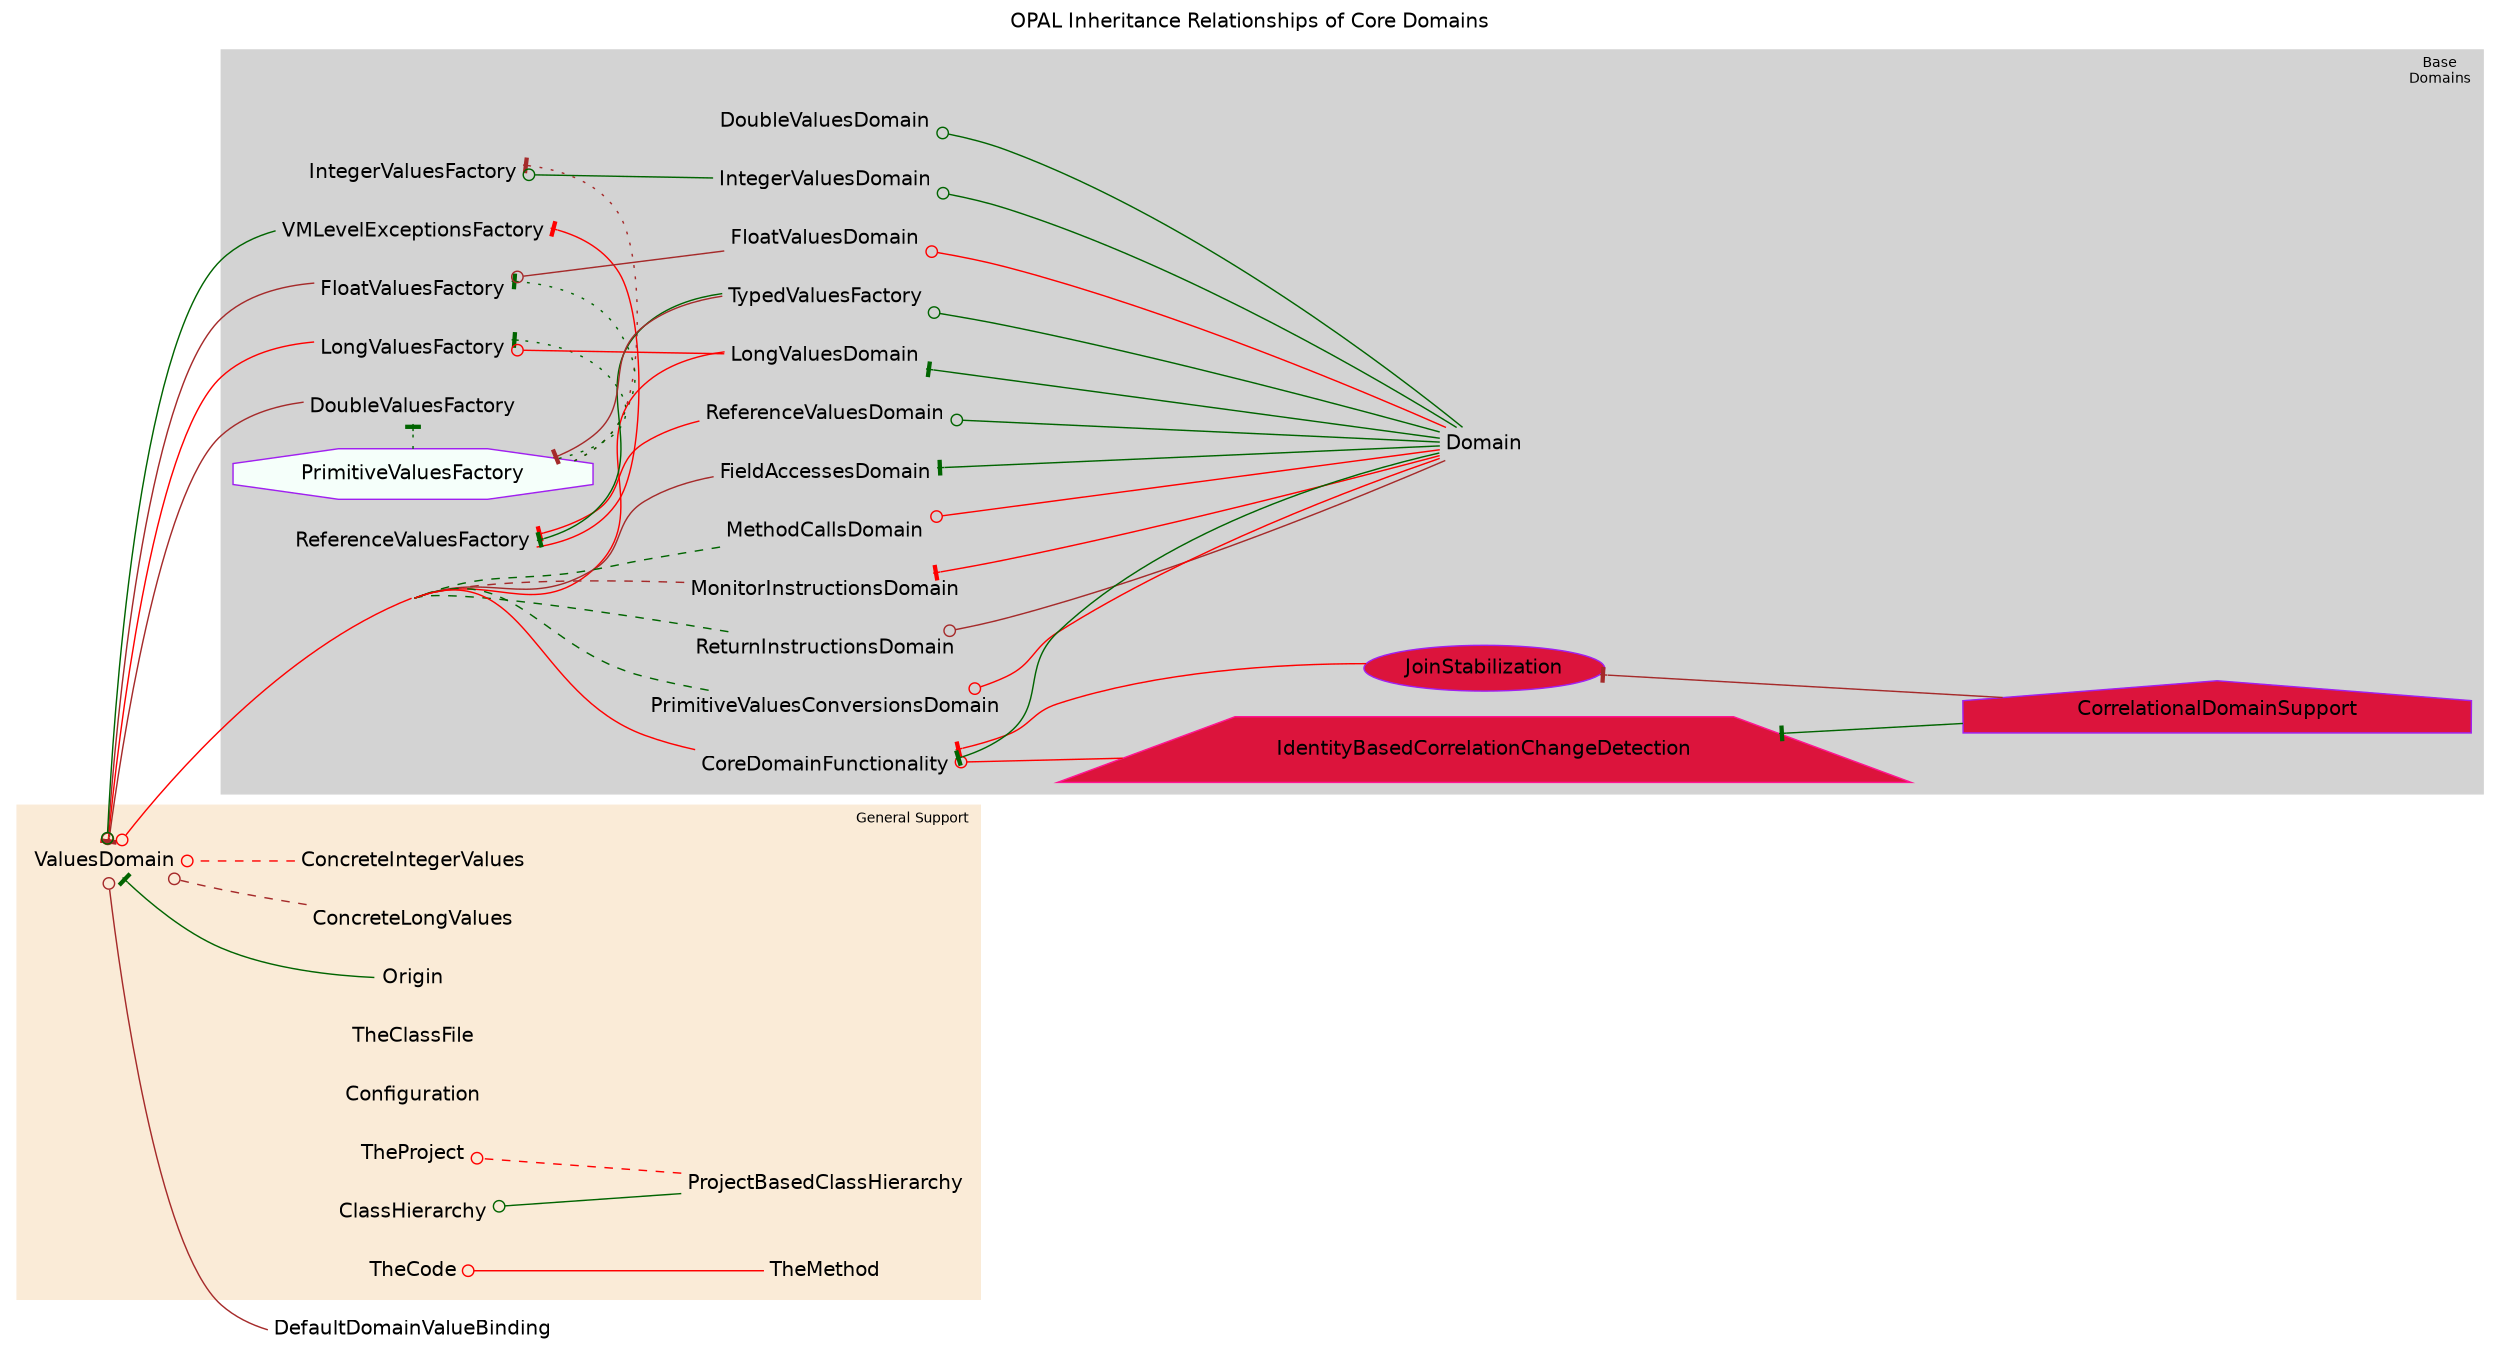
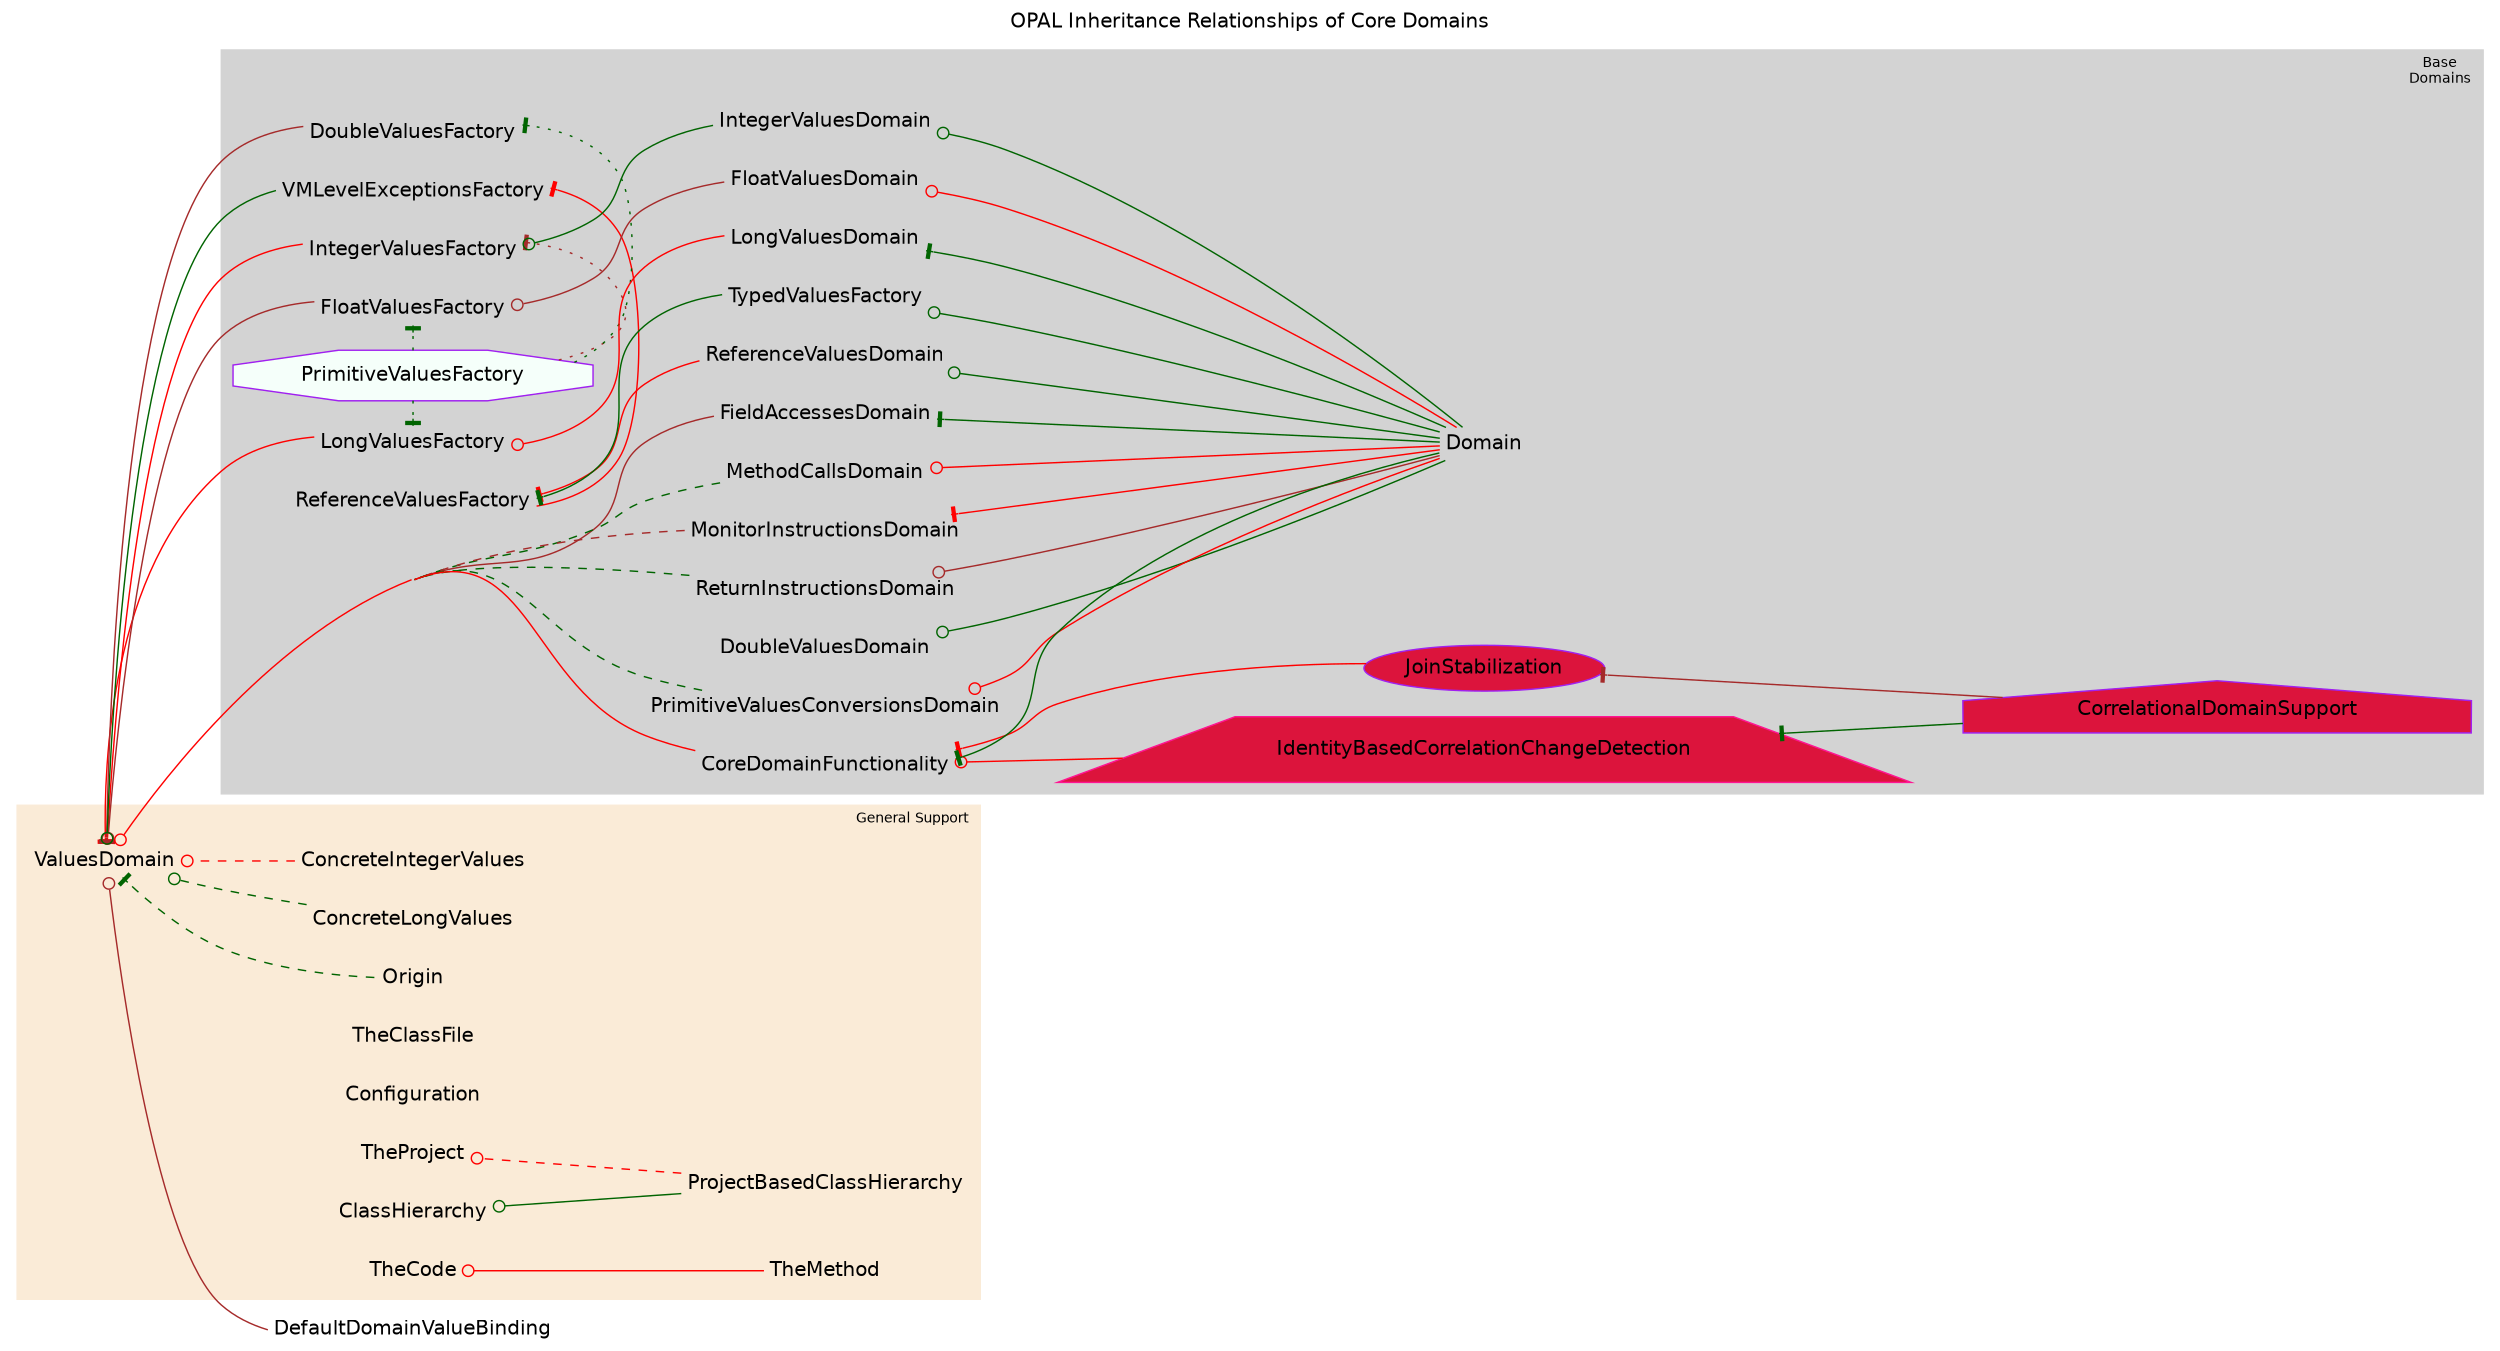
  digraph {
    compound=true
    concentrate=true
    fontname=Helvetica
    label="OPAL Inheritance Relationships of Core Domains"
    labelloc=t
    rankdir=RL
    node [color=brown fontname=Helvetica margin="0.05,0.05" shape=plaintext]
    edge [arrowhead=odot color=darkgreen fontname=Helvetica]
    ConcreteIntegerValues [color=black height=0]
    ConcreteLongValues [height=0]
    Origin [color=purple height=0]
    ClassHierarchy [color=black height=0]
    TheProject [color=deeppink height=0]
    TheClassFile [color=purple height=0]
    TheCode [color=purple height=0]
    Configuration [height=0]
    ValuesDomain [height=0]
    ProjectBasedClassHierarchy [color=deeppink height=0]
    TheMethod [height=0]
    ReferenceValuesFactory [height=0]
    PrimitiveValuesFactory [color=purple fillcolor=mintcream height=0 shape=octagon style=filled]
    IntegerValuesDomain [color=deeppink height=0]
    LongValuesDomain [color=purple height=0]
    FloatValuesDomain [height=0]
    DoubleValuesDomain [color=deeppink height=0]
    ReferenceValuesDomain [color=deeppink height=0]
    FieldAccessesDomain [height=0]
    MethodCallsDomain [color=black height=0]
    MonitorInstructionsDomain [color=deeppink height=0]
    ReturnInstructionsDomain [height=0]
    PrimitiveValuesConversionsDomain [color=purple height=0]
    IntegerValuesFactory [color=purple height=0]
    LongValuesFactory [height=0]
    FloatValuesFactory [height=0]
    DoubleValuesFactory [height=0]
    VMLevelExceptionsFactory [color=deeppink height=0]
    JoinStabilization [color=purple fillcolor=crimson height=0 shape=ellipse style=filled]
    IdentityBasedCorrelationChangeDetection [color=deeppink fillcolor=crimson height=0 shape=trapezium style=filled]
    CoreDomainFunctionality [height=0]
    CorrelationalDomainSupport [color=purple fillcolor=crimson height=0 shape=house style=filled]
    Domain [color=deeppink height=0]
    TypedValuesFactory [color=black height=0]
    DefaultDomainValueBinding [color=deeppink height=0]
    subgraph cluster_1 {
      color=antiquewhite
      fontsize=10
      label="General Support"
      labeljust=l
      style=filled
      ValuesDomain
      ProjectBasedClassHierarchy
      TheMethod
      subgraph sub_2 {
        color=antiquewhite
        fontsize=10
        label="General Support"
        labeljust=l
        rank=same
        style=filled
        ConcreteIntegerValues
        ConcreteLongValues
        Origin
        ClassHierarchy
        TheProject
        TheClassFile
        TheCode
        Configuration
      }
    }
    subgraph sub_3 {
    }
    subgraph cluster_4 {
      color=lightgrey
      fontsize=10
      label="Base\nDomains"
      labeljust=l
      style=filled
      CoreDomainFunctionality
      CorrelationalDomainSupport
      Domain
      TypedValuesFactory
      subgraph sub_5 {
        color=lightgrey
        fontsize=10
        label="Base\nDomains"
        labeljust=l
        rank=same
        style=filled
        JoinStabilization
        IdentityBasedCorrelationChangeDetection
      }
      subgraph sub_6 {
        color=lightgrey
        fontsize=10
        label="Base\nDomains"
        labeljust=l
        rank=same
        style=filled
        ReferenceValuesFactory
        PrimitiveValuesFactory
        IntegerValuesFactory
        LongValuesFactory
        FloatValuesFactory
        DoubleValuesFactory
        VMLevelExceptionsFactory
      }
      subgraph sub_7 {
        color=lightgrey
        fontsize=10
        label="Base\nDomains"
        labeljust=l
        rank=same
        style=filled
        IntegerValuesDomain
        LongValuesDomain
        FloatValuesDomain
        DoubleValuesDomain
        ReferenceValuesDomain
        FieldAccessesDomain
        MethodCallsDomain
        MonitorInstructionsDomain
        ReturnInstructionsDomain
        PrimitiveValuesConversionsDomain
      }
      subgraph sub_8 {
        color=lightgrey
        fontsize=10
        label="Base\nDomains"
        labeljust=l
        style=filled
        ReferenceValuesFactory
        PrimitiveValuesFactory
      }
    }
    ConcreteIntegerValues -> ValuesDomain [color=red style=dashed]
-   ConcreteLongValues -> ValuesDomain [color=brown style=dashed]
-   Origin -> ValuesDomain [arrowhead=tee style=solid]
+   ConcreteLongValues -> ValuesDomain [style=dashed]
+   Origin -> ValuesDomain [arrowhead=tee style=dashed]
    ProjectBasedClassHierarchy -> ClassHierarchy
    ProjectBasedClassHierarchy -> TheProject [color=red style=dashed]
    TheMethod -> TheCode [color=red]
    ReferenceValuesFactory -> VMLevelExceptionsFactory [arrowhead=tee color=red]
    PrimitiveValuesFactory -> IntegerValuesFactory [arrowhead=tee color=brown style=dotted]
    PrimitiveValuesFactory -> LongValuesFactory [arrowhead=tee style=dotted]
    PrimitiveValuesFactory -> FloatValuesFactory [arrowhead=tee style=dotted]
    PrimitiveValuesFactory -> DoubleValuesFactory [arrowhead=tee style=dotted]
    IntegerValuesDomain -> IntegerValuesFactory
    LongValuesDomain -> LongValuesFactory [color=red]
    FloatValuesDomain -> FloatValuesFactory [color=brown]
    ReferenceValuesDomain -> ReferenceValuesFactory [arrowhead=tee color=red]
    FieldAccessesDomain -> ValuesDomain [color=brown]
    MethodCallsDomain -> ValuesDomain [style=dashed]
    MonitorInstructionsDomain -> ValuesDomain [arrowhead=tee color=brown style=dashed]
    ReturnInstructionsDomain -> ValuesDomain [style=dashed]
    PrimitiveValuesConversionsDomain -> ValuesDomain [arrowhead=tee style=dashed]
-   LongValuesDomain -> ValuesDomain [arrowhead=tee color=red]
+   IntegerValuesFactory -> ValuesDomain [arrowhead=tee color=red]
    LongValuesFactory -> ValuesDomain [arrowhead=tee color=red]
    FloatValuesFactory -> ValuesDomain [color=brown]
    DoubleValuesFactory -> ValuesDomain [arrowhead=tee color=brown]
    VMLevelExceptionsFactory -> ValuesDomain
    JoinStabilization -> CoreDomainFunctionality [arrowhead=tee color=red]
    IdentityBasedCorrelationChangeDetection -> CoreDomainFunctionality [color=red]
    CoreDomainFunctionality -> ValuesDomain [color=red]
    CorrelationalDomainSupport -> JoinStabilization [arrowhead=tee color=brown]
    CorrelationalDomainSupport -> IdentityBasedCorrelationChangeDetection [arrowhead=tee]
    Domain -> IntegerValuesDomain
    Domain -> LongValuesDomain [arrowhead=tee]
    Domain -> FloatValuesDomain [color=red]
    Domain -> DoubleValuesDomain
    Domain -> ReferenceValuesDomain
    Domain -> FieldAccessesDomain [arrowhead=tee]
    Domain -> MethodCallsDomain [color=red]
    Domain -> MonitorInstructionsDomain [arrowhead=tee color=red]
    Domain -> ReturnInstructionsDomain [color=brown]
    Domain -> PrimitiveValuesConversionsDomain [color=red]
    Domain -> CoreDomainFunctionality [arrowhead=tee]
    Domain -> TypedValuesFactory
    TypedValuesFactory -> ReferenceValuesFactory [arrowhead=tee]
-   TypedValuesFactory -> PrimitiveValuesFactory [arrowhead=tee color=brown]
    DefaultDomainValueBinding -> ValuesDomain [color=brown]
  }
